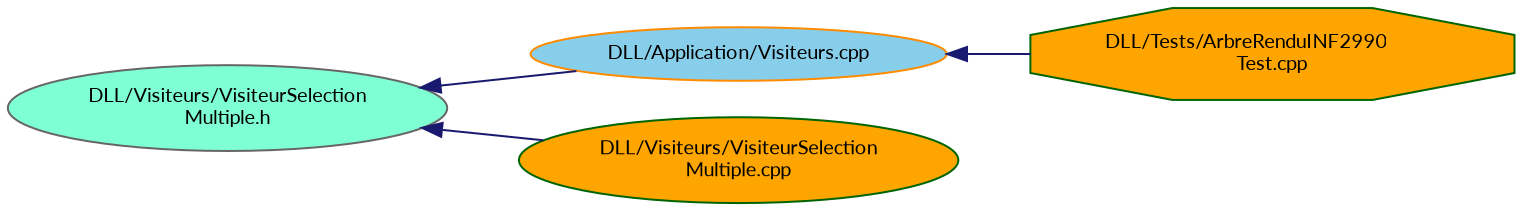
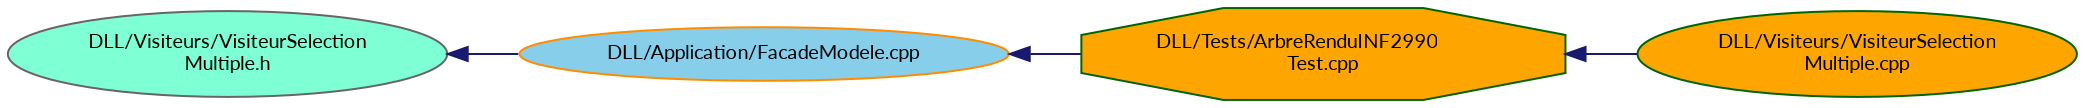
  digraph {
    fontname=Lato
    rankdir=LR
    node [color=darkgreen fillcolor=orange fontname=Lato fontsize=10 shape=ellipse style=filled]
    edge [color=midnightblue dir=back fontname=Lato fontsize=10 labelfontname=Helvetica labelfontsize=10 style=solid]
    n1 [color=gray40 fillcolor=aquamarine fontcolor=black height=0.2 label="DLL/Visiteurs/VisiteurSelection\lMultiple.h" width=0.4]
-   n2 [color=darkorange fillcolor=skyblue height=0.2 label="DLL/Application/Visiteurs.cpp" width=0.4]
+   n2 [color=darkorange fillcolor=skyblue height=0.2 label="DLL/Application/FacadeModele.cpp" width=0.4]
    n3 [height=0.2 label="DLL/Visiteurs/VisiteurSelection\lMultiple.cpp" width=0.4]
    n4 [height=0.2 label="DLL/Tests/ArbreRenduINF2990\lTest.cpp" shape=octagon width=0.4]
    n1 -> n2
-   n1 -> n3
+   n4 -> n3
    n2 -> n4
  }
